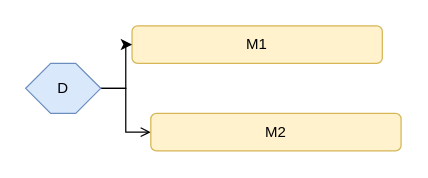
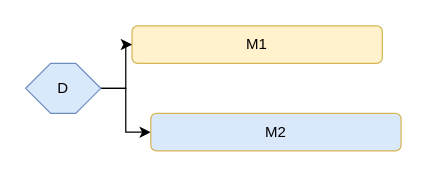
  <mxCell id="0" />
  <mxCell id="1" parent="0" />
  <mxCell id="2" value="M1" style="rounded=1;whiteSpace=wrap;html=1;fillColor=#fff2cc;strokeColor=#d6b656;" parent="1" vertex="1"><mxGeometry x="105" y="20" width="200" height="30" as="geometry" /></mxCell>
  <mxCell id="3" style="edgeStyle=orthogonalEdgeStyle;rounded=0;orthogonalLoop=1;jettySize=auto;html=1;exitX=1;exitY=0.5;exitDx=0;exitDy=0;entryX=0;entryY=0.5;entryDx=0;entryDy=0;" parent="1" source="5" target="2" edge="1"><mxGeometry relative="1" as="geometry" /></mxCell>
- <mxCell id="4" style="edgeStyle=orthogonalEdgeStyle;rounded=0;orthogonalLoop=1;jettySize=auto;html=1;exitX=1;exitY=0.5;exitDx=0;exitDy=0;endArrow=open;" edge="1" parent="1" source="5" target="6"><mxGeometry relative="1" as="geometry" /></mxCell>
+ <mxCell id="4" style="edgeStyle=orthogonalEdgeStyle;rounded=0;orthogonalLoop=1;jettySize=auto;html=1;exitX=1;exitY=0.5;exitDx=0;exitDy=0;" edge="1" parent="1" source="5" target="6"><mxGeometry relative="1" as="geometry" /></mxCell>
  <mxCell id="5" value="D" style="shape=hexagon;perimeter=hexagonPerimeter2;whiteSpace=wrap;html=1;fixedSize=1;fillColor=#dae8fc;strokeColor=#6c8ebf;" parent="1" vertex="1"><mxGeometry x="20" y="50" width="60" height="40" as="geometry" /></mxCell>
- <mxCell id="6" value="M2" style="rounded=1;whiteSpace=wrap;html=1;fillColor=#fff2cc;strokeColor=#d6b656;" parent="1" vertex="1"><mxGeometry x="120" y="90" width="200" height="30" as="geometry" /></mxCell>
+ <mxCell id="6" value="M2" style="rounded=1;whiteSpace=wrap;html=1;fillColor=#dae8fc;strokeColor=#d6b656;" parent="1" vertex="1"><mxGeometry x="120" y="90" width="200" height="30" as="geometry" /></mxCell>
